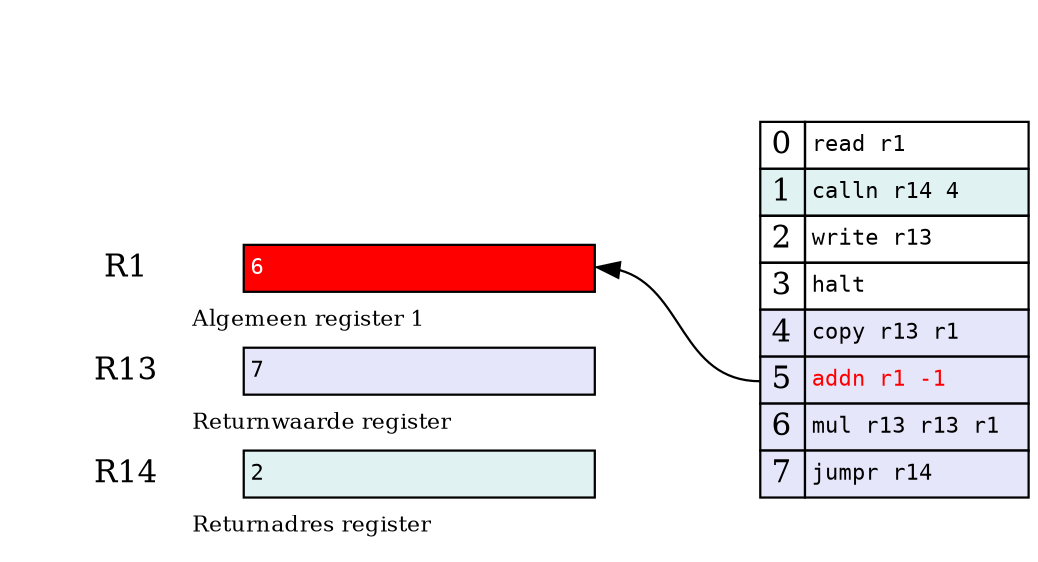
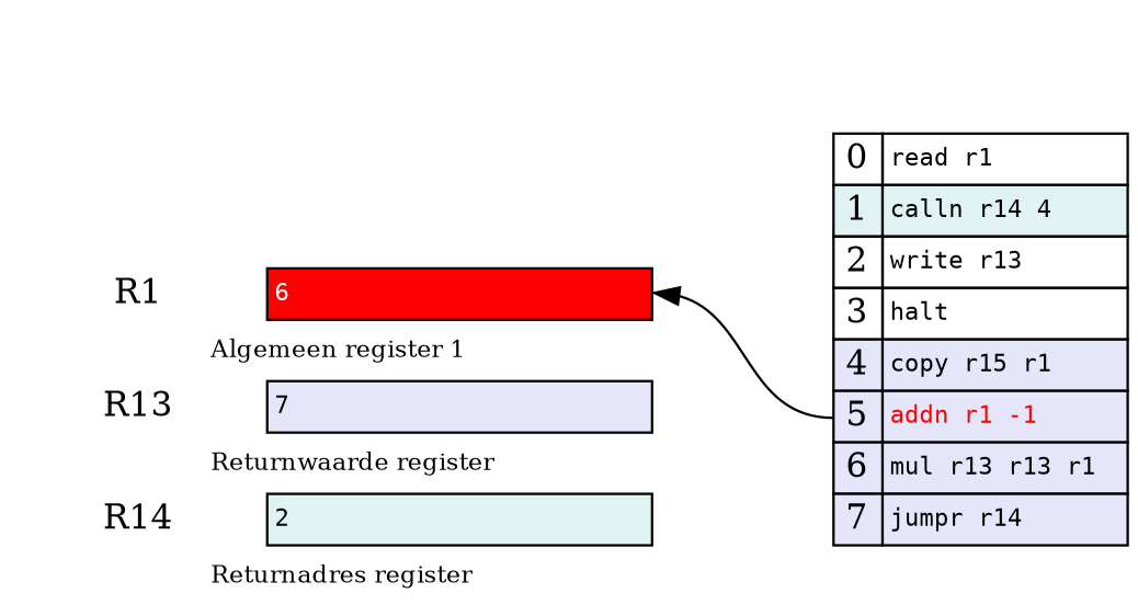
  digraph {
    nodesep=0.5
    rankdir=LR
    ranksep=1
    node [shape=box]
    edge [style=invis]
    CPU [color=none height=0 margin=0 style=invis width=0]
    n2 [label=<     <table border="0" cellborder="1" cellspacing="2">         <tr>             <td color="none">R1</td>             <td port="r0" align="left" width="90%" bgcolor="red"><font point-size="10" face="monospace" color="white">6</font></td>         </tr>         <tr>             <td color="none" align="left" colspan="2">                 <font point-size="10">Algemeen register 1</font>             </td>         </tr>         <tr>             <td color="none">R13</td>             <td align="left" port="r13" bgcolor="lavender"><font point-size="10" face="monospace" color="black">7</font></td>         </tr>         <tr>             <td color="none" align="left" colspan="2">                 <font point-size="10">Returnwaarde register</font>             </td>         </tr>         <tr>             <td color="none">R14</td>             <td align="left" port="r14" bgcolor="#e0f2f1"><font point-size="10" face="monospace" color="black">2</font></td>         </tr>         <tr>             <td color="none" align="left" colspan="2">                 <font point-size="10">Returnadres register</font>             </td>         </tr>     </table>> shape=plain]
    RAM [color=none height=0 margin=0 style=invis width=0]
-   n4 [label=<     <table align="right" border="0" cellborder="1" cellspacing="0">         <tr>             <td port="m0" width="20%">0</td>             <td align="left" width="100%"><font point-size="10" face="monospace" color="black">read r1</font></td>         </tr>         <tr>             <td port="m1" bgcolor="#e0f2f1">1</td>             <td align="left" bgcolor="#e0f2f1"><font point-size="10" face="monospace" color="black">calln r14 4</font></td>         </tr>         <tr>             <td port="m2">2</td>             <td align="left"><font point-size="10" face="monospace" color="black">write r13</font></td>         </tr>         <tr>             <td port="m3">3</td>             <td align="left"><font point-size="10" face="monospace" color="black">halt</font></td>         </tr>         <tr>             <td port="m4" bgcolor="lavender">4</td>             <td align="left" bgcolor="lavender"><font point-size="10" face="monospace" color="black">copy r13 r1</font></td>         </tr>         <tr>             <td port="m5" bgcolor="lavender">5</td>             <td align="left" bgcolor="lavender"><font point-size="10" face="monospace" color="red">addn r1 -1</font></td>         </tr>         <tr>             <td port="m6" bgcolor="lavender">6</td>             <td align="left" bgcolor="lavender"><font point-size="10" face="monospace" color="black">mul r13 r13 r1</font></td>         </tr>         <tr>             <td port="m7" bgcolor="lavender">7</td>             <td align="left" bgcolor="lavender"><font point-size="10" face="monospace" color="black">jumpr r14</font></td>         </tr>     </table>> shape=plain]
+   n4 [label=<     <table align="right" border="0" cellborder="1" cellspacing="0">         <tr>             <td port="m0" width="20%">0</td>             <td align="left" width="100%"><font point-size="10" face="monospace" color="black">read r1</font></td>         </tr>         <tr>             <td port="m1" bgcolor="#e0f2f1">1</td>             <td align="left" bgcolor="#e0f2f1"><font point-size="10" face="monospace" color="black">calln r14 4</font></td>         </tr>         <tr>             <td port="m2">2</td>             <td align="left"><font point-size="10" face="monospace" color="black">write r13</font></td>         </tr>         <tr>             <td port="m3">3</td>             <td align="left"><font point-size="10" face="monospace" color="black">halt</font></td>         </tr>         <tr>             <td port="m4" bgcolor="lavender">4</td>             <td align="left" bgcolor="lavender"><font point-size="10" face="monospace" color="black">copy r15 r1</font></td>         </tr>         <tr>             <td port="m5" bgcolor="lavender">5</td>             <td align="left" bgcolor="lavender"><font point-size="10" face="monospace" color="red">addn r1 -1</font></td>         </tr>         <tr>             <td port="m6" bgcolor="lavender">6</td>             <td align="left" bgcolor="lavender"><font point-size="10" face="monospace" color="black">mul r13 r13 r1</font></td>         </tr>         <tr>             <td port="m7" bgcolor="lavender">7</td>             <td align="left" bgcolor="lavender"><font point-size="10" face="monospace" color="black">jumpr r14</font></td>         </tr>     </table>> shape=plain]
    subgraph sub_1 {
      rank=same
      CPU
      n2
    }
    subgraph sub_2 {
      rank=same
      RAM
      n4
    }
    CPU -> n2
    CPU -> RAM [dir=both]
    RAM -> n4
    n4 -> n2 [headport=r0 tailport=m5 style=""]
  }
